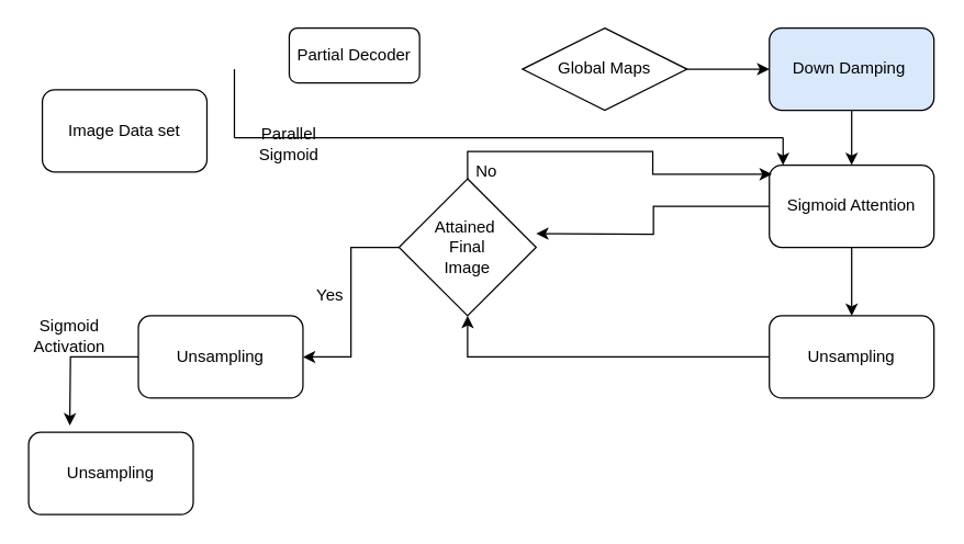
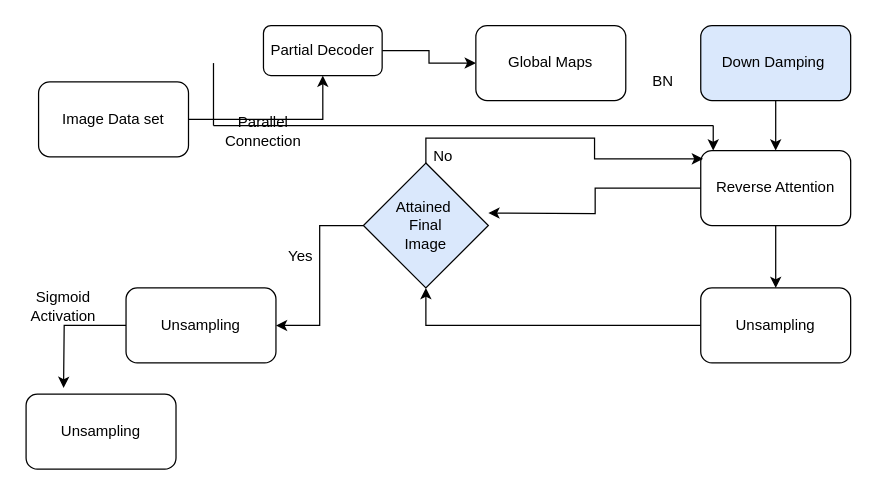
  <mxCell id="0" />
  <mxCell id="1" parent="0" />
+ <mxCell id="2" value="" style="edgeStyle=orthogonalEdgeStyle;rounded=0;orthogonalLoop=1;jettySize=auto;html=1;" parent="1" source="3" target="5" edge="1"><mxGeometry relative="1" as="geometry" /></mxCell>
  <mxCell id="3" value="Image Data set" style="rounded=1;whiteSpace=wrap;html=1;" parent="1" vertex="1"><mxGeometry x="30" y="65" width="120" height="60" as="geometry" /></mxCell>
+ <mxCell id="4" value="" style="edgeStyle=orthogonalEdgeStyle;rounded=0;orthogonalLoop=1;jettySize=auto;html=1;" parent="1" source="5" target="7" edge="1"><mxGeometry relative="1" as="geometry" /></mxCell>
  <mxCell id="5" value="Partial Decoder" style="rounded=1;whiteSpace=wrap;html=1;" parent="1" vertex="1"><mxGeometry x="210" y="20" width="95" height="40" as="geometry" /></mxCell>
- <mxCell id="6" value="" style="edgeStyle=orthogonalEdgeStyle;rounded=0;orthogonalLoop=1;jettySize=auto;html=1;" parent="1" source="7" target="9" edge="1"><mxGeometry relative="1" as="geometry" /></mxCell>
- <mxCell id="7" value="Global Maps" style="rhombus;whiteSpace=wrap;html=1;" parent="1" vertex="1"><mxGeometry x="380" y="20" width="120" height="60" as="geometry" /></mxCell>
+ <mxCell id="7" value="Global Maps" style="rounded=1;whiteSpace=wrap;html=1;" parent="1" vertex="1"><mxGeometry x="380" y="20" width="120" height="60" as="geometry" /></mxCell>
  <mxCell id="8" value="" style="edgeStyle=orthogonalEdgeStyle;rounded=0;orthogonalLoop=1;jettySize=auto;html=1;" parent="1" source="9" target="12" edge="1"><mxGeometry relative="1" as="geometry" /></mxCell>
  <mxCell id="9" value="Down Damping&amp;nbsp;" style="rounded=1;whiteSpace=wrap;html=1;fillColor=#dae8fc;" parent="1" vertex="1"><mxGeometry x="560" y="20" width="120" height="60" as="geometry" /></mxCell>
  <mxCell id="10" value="" style="edgeStyle=orthogonalEdgeStyle;rounded=0;orthogonalLoop=1;jettySize=auto;html=1;" parent="1" source="12" target="14" edge="1"><mxGeometry relative="1" as="geometry" /></mxCell>
  <mxCell id="11" style="edgeStyle=orthogonalEdgeStyle;rounded=0;orthogonalLoop=1;jettySize=auto;html=1;" parent="1" source="12" edge="1"><mxGeometry relative="1" as="geometry"><mxPoint x="390" y="170" as="targetPoint" /></mxGeometry></mxCell>
- <mxCell id="12" value="Sigmoid Attention" style="rounded=1;whiteSpace=wrap;html=1;" parent="1" vertex="1"><mxGeometry x="560" y="120" width="120" height="60" as="geometry" /></mxCell>
+ <mxCell id="12" value="Reverse Attention" style="rounded=1;whiteSpace=wrap;html=1;" parent="1" vertex="1"><mxGeometry x="560" y="120" width="120" height="60" as="geometry" /></mxCell>
  <mxCell id="13" style="edgeStyle=orthogonalEdgeStyle;rounded=0;orthogonalLoop=1;jettySize=auto;html=1;entryX=0.5;entryY=1;entryDx=0;entryDy=0;" parent="1" source="14" target="19" edge="1"><mxGeometry relative="1" as="geometry"><mxPoint x="470" y="160" as="targetPoint" /></mxGeometry></mxCell>
  <mxCell id="14" value="Unsampling" style="rounded=1;whiteSpace=wrap;html=1;" parent="1" vertex="1"><mxGeometry x="560" y="230" width="120" height="60" as="geometry" /></mxCell>
  <mxCell id="15" style="edgeStyle=orthogonalEdgeStyle;rounded=0;orthogonalLoop=1;jettySize=auto;html=1;" parent="1" source="16" edge="1"><mxGeometry relative="1" as="geometry"><mxPoint x="50" y="310" as="targetPoint" /></mxGeometry></mxCell>
  <mxCell id="16" value="Unsampling" style="rounded=1;whiteSpace=wrap;html=1;" parent="1" vertex="1"><mxGeometry x="100" y="230" width="120" height="60" as="geometry" /></mxCell>
  <mxCell id="17" value="Unsampling" style="rounded=1;whiteSpace=wrap;html=1;" parent="1" vertex="1"><mxGeometry x="20" y="315" width="120" height="60" as="geometry" /></mxCell>
  <mxCell id="18" style="edgeStyle=orthogonalEdgeStyle;rounded=0;orthogonalLoop=1;jettySize=auto;html=1;entryX=1;entryY=0.5;entryDx=0;entryDy=0;" parent="1" source="19" target="16" edge="1"><mxGeometry relative="1" as="geometry" /></mxCell>
- <mxCell id="19" value="Attained&amp;nbsp;&lt;br&gt;Final&lt;br&gt;Image" style="rhombus;whiteSpace=wrap;html=1;" parent="1" vertex="1"><mxGeometry x="290" y="130" width="100" height="100" as="geometry" /></mxCell>
+ <mxCell id="19" value="Attained&amp;nbsp;&lt;br&gt;Final&lt;br&gt;Image" style="rhombus;whiteSpace=wrap;html=1;fillColor=#dae8fc;" parent="1" vertex="1"><mxGeometry x="290" y="130" width="100" height="100" as="geometry" /></mxCell>
  <mxCell id="20" value="" style="endArrow=none;html=1;rounded=0;" parent="1" edge="1"><mxGeometry width="50" height="50" relative="1" as="geometry"><mxPoint x="170" y="100" as="sourcePoint" /><mxPoint x="170" y="50" as="targetPoint" /></mxGeometry></mxCell>
  <mxCell id="21" value="Sigmoid&lt;br&gt;Activation" style="text;html=1;strokeColor=none;fillColor=none;align=center;verticalAlign=middle;whiteSpace=wrap;rounded=0;" parent="1" vertex="1"><mxGeometry x="20" y="230" width="60" height="30" as="geometry" /></mxCell>
- <mxCell id="22" value="Yes" style="text;html=1;strokeColor=none;fillColor=none;align=center;verticalAlign=middle;whiteSpace=wrap;rounded=0;" parent="1" vertex="1"><mxGeometry x="210" y="200" width="60" height="30" as="geometry" /></mxCell>
- <mxCell id="23" value="Parallel Sigmoid" style="text;html=1;strokeColor=none;fillColor=none;align=center;verticalAlign=middle;whiteSpace=wrap;rounded=0;" parent="1" vertex="1"><mxGeometry x="180" y="90" width="60" height="30" as="geometry" /></mxCell>
+ <mxCell id="22" value="Yes" style="text;html=1;strokeColor=none;fillColor=none;align=center;verticalAlign=middle;whiteSpace=wrap;rounded=0;" parent="1" vertex="1"><mxGeometry x="210" y="190" width="60" height="30" as="geometry" /></mxCell>
+ <mxCell id="23" value="Parallel Connection" style="text;html=1;strokeColor=none;fillColor=none;align=center;verticalAlign=middle;whiteSpace=wrap;rounded=0;" parent="1" vertex="1"><mxGeometry x="180" y="90" width="60" height="30" as="geometry" /></mxCell>
+ <mxCell id="24" value="BN" style="text;html=1;strokeColor=none;fillColor=none;align=center;verticalAlign=middle;whiteSpace=wrap;rounded=0;" parent="1" vertex="1"><mxGeometry x="500" y="50" width="60" height="30" as="geometry" /></mxCell>
  <mxCell id="25" style="edgeStyle=orthogonalEdgeStyle;rounded=0;orthogonalLoop=1;jettySize=auto;html=1;exitX=0.5;exitY=0;exitDx=0;exitDy=0;entryX=0.015;entryY=0.111;entryDx=0;entryDy=0;entryPerimeter=0;" edge="1" parent="1" source="19" target="12"><mxGeometry relative="1" as="geometry" /></mxCell>
  <mxCell id="26" value="" style="endArrow=none;html=1;rounded=0;" edge="1" parent="1"><mxGeometry width="50" height="50" relative="1" as="geometry"><mxPoint x="170" y="100" as="sourcePoint" /><mxPoint x="570" y="100" as="targetPoint" /></mxGeometry></mxCell>
  <mxCell id="27" value="" style="endArrow=classic;html=1;rounded=0;" edge="1" parent="1"><mxGeometry width="50" height="50" relative="1" as="geometry"><mxPoint x="570" y="100" as="sourcePoint" /><mxPoint x="570" y="120" as="targetPoint" /></mxGeometry></mxCell>
  <mxCell id="28" value="No" style="text;html=1;strokeColor=none;fillColor=none;align=center;verticalAlign=middle;whiteSpace=wrap;rounded=0;" vertex="1" parent="1"><mxGeometry x="324" y="110" width="60" height="30" as="geometry" /></mxCell>
